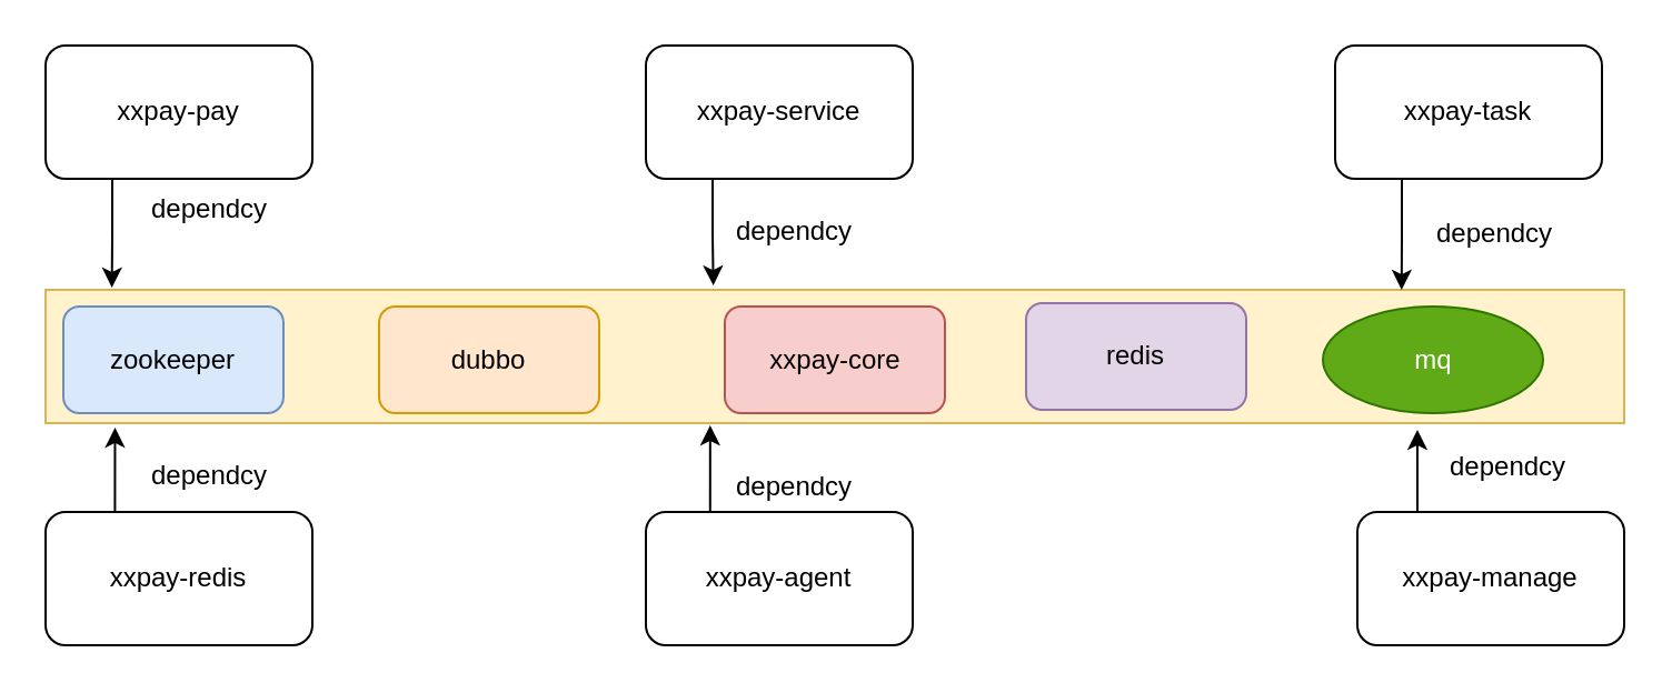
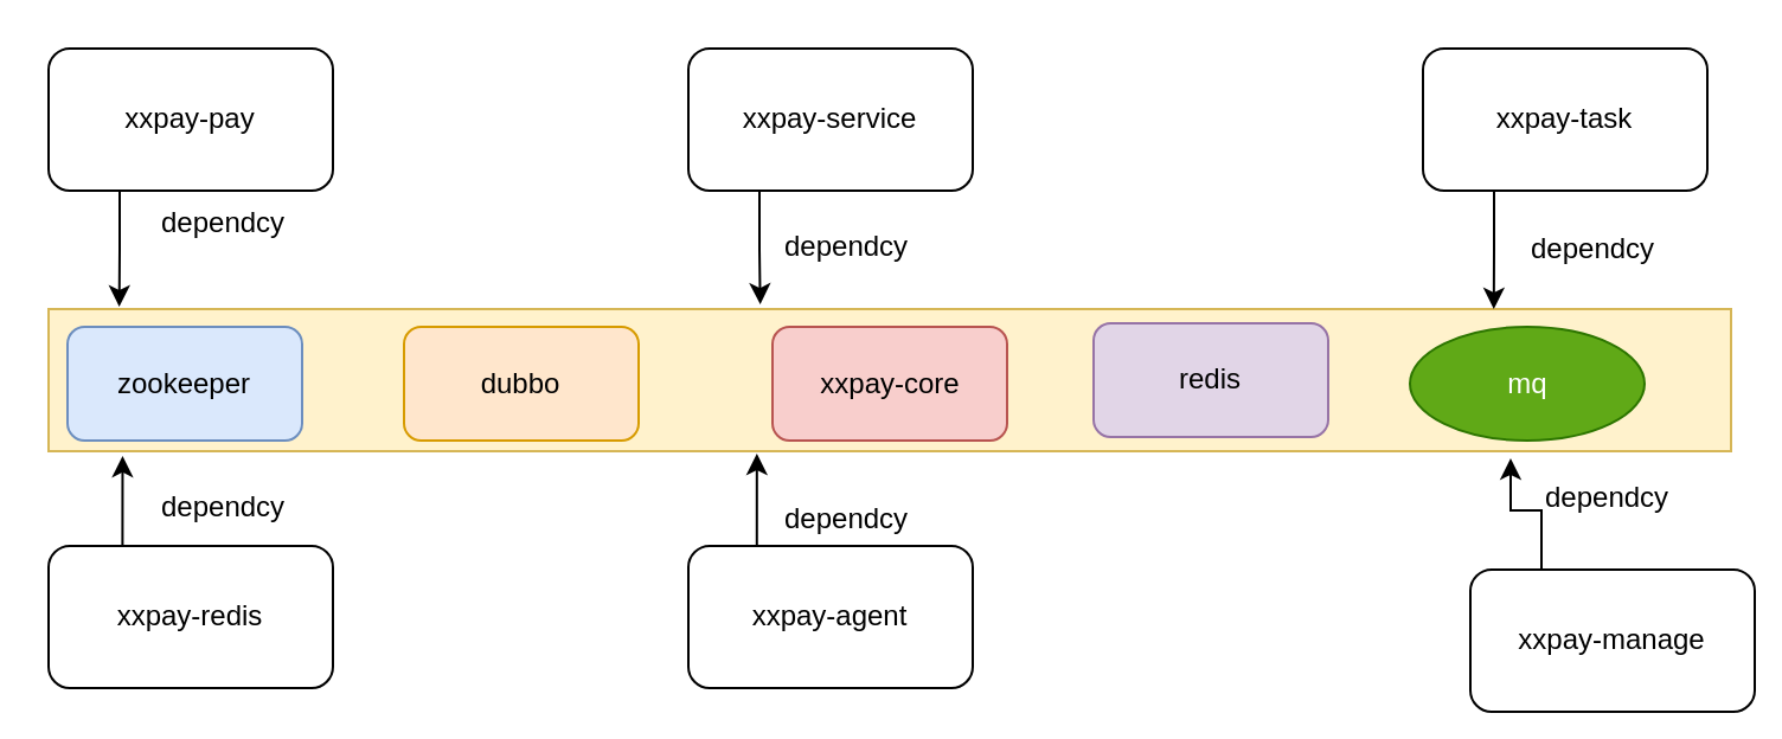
  <mxCell id="0" />
  <mxCell id="1" parent="0" />
  <mxCell id="2" value="" style="rounded=0;whiteSpace=wrap;html=1;fillColor=#fff2cc;strokeColor=#d6b656;" vertex="1" parent="1"><mxGeometry x="20" y="130" width="710" height="60" as="geometry" /></mxCell>
  <mxCell id="3" style="edgeStyle=orthogonalEdgeStyle;rounded=0;orthogonalLoop=1;jettySize=auto;html=1;exitX=0.25;exitY=1;exitDx=0;exitDy=0;entryX=0.042;entryY=-0.017;entryDx=0;entryDy=0;entryPerimeter=0;" edge="1" parent="1" source="4" target="2"><mxGeometry relative="1" as="geometry" /></mxCell>
  <mxCell id="4" value="xxpay-pay" style="rounded=1;whiteSpace=wrap;html=1;" vertex="1" parent="1"><mxGeometry x="20" y="20" width="120" height="60" as="geometry" /></mxCell>
  <mxCell id="5" style="edgeStyle=orthogonalEdgeStyle;rounded=0;orthogonalLoop=1;jettySize=auto;html=1;exitX=0.25;exitY=1;exitDx=0;exitDy=0;entryX=0.423;entryY=-0.033;entryDx=0;entryDy=0;entryPerimeter=0;" edge="1" parent="1" source="6" target="2"><mxGeometry relative="1" as="geometry" /></mxCell>
  <mxCell id="6" value="xxpay-service" style="rounded=1;whiteSpace=wrap;html=1;" vertex="1" parent="1"><mxGeometry x="290" y="20" width="120" height="60" as="geometry" /></mxCell>
  <mxCell id="7" style="edgeStyle=orthogonalEdgeStyle;rounded=0;orthogonalLoop=1;jettySize=auto;html=1;exitX=0.25;exitY=1;exitDx=0;exitDy=0;entryX=0.859;entryY=0;entryDx=0;entryDy=0;entryPerimeter=0;" edge="1" parent="1" source="8" target="2"><mxGeometry relative="1" as="geometry" /></mxCell>
  <mxCell id="8" value="xxpay-task" style="rounded=1;whiteSpace=wrap;html=1;" vertex="1" parent="1"><mxGeometry x="600" y="20" width="120" height="60" as="geometry" /></mxCell>
  <mxCell id="9" style="edgeStyle=orthogonalEdgeStyle;rounded=0;orthogonalLoop=1;jettySize=auto;html=1;exitX=0.25;exitY=0;exitDx=0;exitDy=0;entryX=0.044;entryY=1.033;entryDx=0;entryDy=0;entryPerimeter=0;" edge="1" parent="1" source="10" target="2"><mxGeometry relative="1" as="geometry" /></mxCell>
  <mxCell id="10" value="xxpay-redis" style="rounded=1;whiteSpace=wrap;html=1;" vertex="1" parent="1"><mxGeometry x="20" y="230" width="120" height="60" as="geometry" /></mxCell>
  <mxCell id="11" style="edgeStyle=orthogonalEdgeStyle;rounded=0;orthogonalLoop=1;jettySize=auto;html=1;exitX=0.25;exitY=0;exitDx=0;exitDy=0;entryX=0.421;entryY=1.017;entryDx=0;entryDy=0;entryPerimeter=0;" edge="1" parent="1" source="12" target="2"><mxGeometry relative="1" as="geometry" /></mxCell>
  <mxCell id="12" value="xxpay-agent" style="rounded=1;whiteSpace=wrap;html=1;" vertex="1" parent="1"><mxGeometry x="290" y="230" width="120" height="60" as="geometry" /></mxCell>
  <mxCell id="13" style="edgeStyle=orthogonalEdgeStyle;rounded=0;orthogonalLoop=1;jettySize=auto;html=1;exitX=0.25;exitY=0;exitDx=0;exitDy=0;entryX=0.869;entryY=1.05;entryDx=0;entryDy=0;entryPerimeter=0;" edge="1" parent="1" source="14" target="2"><mxGeometry relative="1" as="geometry" /></mxCell>
- <mxCell id="14" value="xxpay-manage" style="rounded=1;whiteSpace=wrap;html=1;" vertex="1" parent="1"><mxGeometry x="610" y="230" width="120" height="60" as="geometry" /></mxCell>
+ <mxCell id="14" value="xxpay-manage" style="rounded=1;whiteSpace=wrap;html=1;" vertex="1" parent="1"><mxGeometry x="620" y="240" width="120" height="60" as="geometry" /></mxCell>
  <mxCell id="15" value="dependcy" style="text;html=1;resizable=0;points=[];autosize=1;align=left;verticalAlign=top;spacingTop=-4;" vertex="1" parent="1"><mxGeometry x="650" y="200" width="70" height="20" as="geometry" /></mxCell>
  <mxCell id="16" value="dependcy" style="text;html=1;resizable=0;points=[];autosize=1;align=left;verticalAlign=top;spacingTop=-4;" vertex="1" parent="1"><mxGeometry x="329" y="209" width="70" height="20" as="geometry" /></mxCell>
  <mxCell id="17" value="dependcy" style="text;html=1;resizable=0;points=[];autosize=1;align=left;verticalAlign=top;spacingTop=-4;" vertex="1" parent="1"><mxGeometry x="66" y="204" width="70" height="20" as="geometry" /></mxCell>
  <mxCell id="18" value="dependcy" style="text;html=1;resizable=0;points=[];autosize=1;align=left;verticalAlign=top;spacingTop=-4;" vertex="1" parent="1"><mxGeometry x="66" y="84" width="70" height="20" as="geometry" /></mxCell>
  <mxCell id="19" value="dependcy" style="text;html=1;resizable=0;points=[];autosize=1;align=left;verticalAlign=top;spacingTop=-4;" vertex="1" parent="1"><mxGeometry x="329" y="94" width="70" height="20" as="geometry" /></mxCell>
  <mxCell id="20" value="dependcy" style="text;html=1;resizable=0;points=[];autosize=1;align=left;verticalAlign=top;spacingTop=-4;" vertex="1" parent="1"><mxGeometry x="644" y="95" width="70" height="20" as="geometry" /></mxCell>
  <mxCell id="21" value="&lt;span style=&quot;white-space: normal&quot;&gt;xxpay-core&lt;/span&gt;" style="rounded=1;whiteSpace=wrap;html=1;fillColor=#f8cecc;strokeColor=#b85450;" vertex="1" parent="1"><mxGeometry x="325.5" y="137.5" width="99" height="48" as="geometry" /></mxCell>
  <mxCell id="22" value="&lt;span style=&quot;white-space: normal&quot;&gt;zookeeper&lt;/span&gt;" style="rounded=1;whiteSpace=wrap;html=1;fillColor=#dae8fc;strokeColor=#6c8ebf;" vertex="1" parent="1"><mxGeometry x="28" y="137.5" width="99" height="48" as="geometry" /></mxCell>
  <mxCell id="23" value="&lt;span style=&quot;white-space: normal&quot;&gt;dubbo&lt;/span&gt;" style="rounded=1;whiteSpace=wrap;html=1;fillColor=#ffe6cc;strokeColor=#d79b00;" vertex="1" parent="1"><mxGeometry x="170" y="137.5" width="99" height="48" as="geometry" /></mxCell>
  <mxCell id="24" value="&lt;span style=&quot;white-space: normal&quot;&gt;redis&lt;/span&gt;" style="rounded=1;whiteSpace=wrap;html=1;fillColor=#e1d5e7;strokeColor=#9673a6;" vertex="1" parent="1"><mxGeometry x="461" y="136" width="99" height="48" as="geometry" /></mxCell>
  <mxCell id="25" value="&lt;span style=&quot;white-space: normal&quot;&gt;mq&lt;/span&gt;" style="ellipse;whiteSpace=wrap;html=1;fillColor=#60a917;strokeColor=#2D7600;fontColor=#ffffff;" vertex="1" parent="1"><mxGeometry x="594.5" y="137.5" width="99" height="48" as="geometry" /></mxCell>
